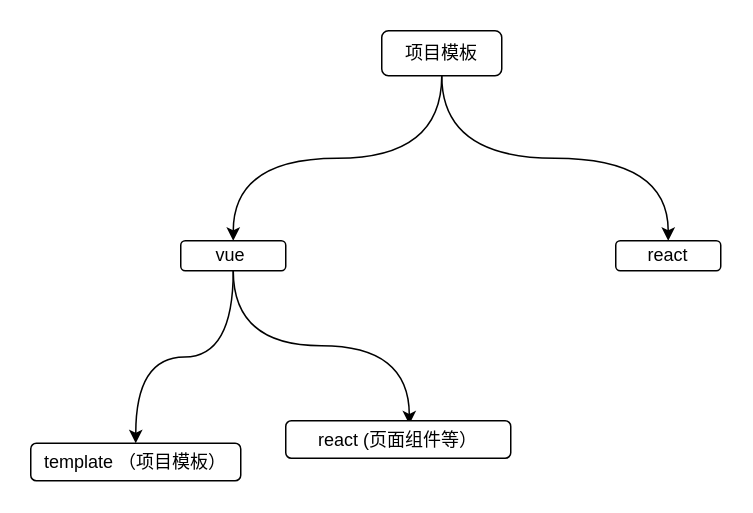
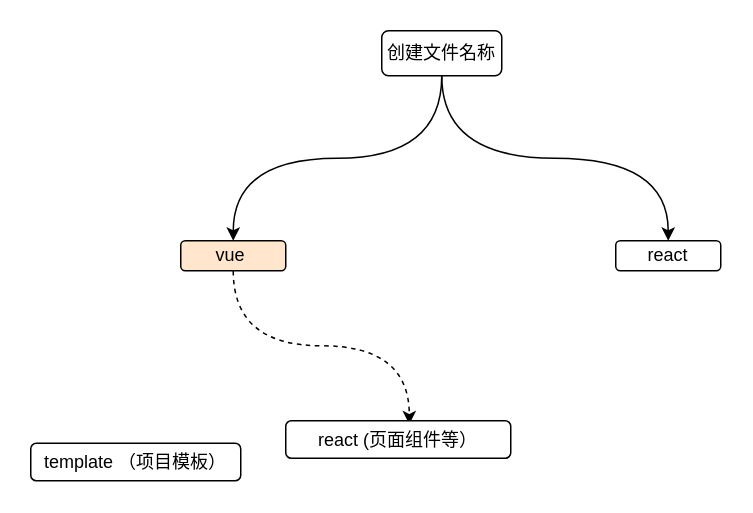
  <mxCell id="0" />
  <mxCell id="1" parent="0" />
  <mxCell id="2" style="edgeStyle=orthogonalEdgeStyle;curved=1;rounded=0;orthogonalLoop=1;jettySize=auto;html=1;exitX=0.5;exitY=1;exitDx=0;exitDy=0;" edge="1" parent="1" source="4" target="7"><mxGeometry relative="1" as="geometry" /></mxCell>
  <mxCell id="3" style="edgeStyle=orthogonalEdgeStyle;curved=1;rounded=0;orthogonalLoop=1;jettySize=auto;html=1;exitX=0.5;exitY=1;exitDx=0;exitDy=0;entryX=0.5;entryY=0;entryDx=0;entryDy=0;" edge="1" parent="1" source="4" target="8"><mxGeometry relative="1" as="geometry" /></mxCell>
- <mxCell id="4" value="项目模板" style="rounded=1;whiteSpace=wrap;html=1;" vertex="1" parent="1"><mxGeometry x="254" y="20" width="80" height="30" as="geometry" /></mxCell>
- <mxCell id="5" style="edgeStyle=orthogonalEdgeStyle;curved=1;rounded=0;orthogonalLoop=1;jettySize=auto;html=1;exitX=0.5;exitY=1;exitDx=0;exitDy=0;" edge="1" parent="1" source="7" target="9"><mxGeometry relative="1" as="geometry" /></mxCell>
- <mxCell id="6" style="edgeStyle=orthogonalEdgeStyle;curved=1;rounded=0;orthogonalLoop=1;jettySize=auto;html=1;exitX=0.5;exitY=1;exitDx=0;exitDy=0;entryX=0.549;entryY=0.099;entryDx=0;entryDy=0;entryPerimeter=0;" edge="1" parent="1" source="7" target="10"><mxGeometry relative="1" as="geometry" /></mxCell>
- <mxCell id="7" value="vue&amp;nbsp;" style="rounded=1;whiteSpace=wrap;html=1;" vertex="1" parent="1"><mxGeometry x="120" y="160" width="70" height="20" as="geometry" /></mxCell>
+ <mxCell id="4" value="创建文件名称" style="rounded=1;whiteSpace=wrap;html=1;" vertex="1" parent="1"><mxGeometry x="254" y="20" width="80" height="30" as="geometry" /></mxCell>
+ <mxCell id="6" style="edgeStyle=orthogonalEdgeStyle;curved=1;rounded=0;orthogonalLoop=1;jettySize=auto;html=1;exitX=0.5;exitY=1;exitDx=0;exitDy=0;entryX=0.549;entryY=0.099;entryDx=0;entryDy=0;entryPerimeter=0;dashed=1;" edge="1" parent="1" source="7" target="10"><mxGeometry relative="1" as="geometry" /></mxCell>
+ <mxCell id="7" value="vue&amp;nbsp;" style="rounded=1;whiteSpace=wrap;html=1;fillColor=#ffe6cc;" vertex="1" parent="1"><mxGeometry x="120" y="160" width="70" height="20" as="geometry" /></mxCell>
  <mxCell id="8" value="react" style="rounded=1;whiteSpace=wrap;html=1;" vertex="1" parent="1"><mxGeometry x="410" y="160" width="70" height="20" as="geometry" /></mxCell>
  <mxCell id="9" value="template （项目模板）" style="rounded=1;whiteSpace=wrap;html=1;" vertex="1" parent="1"><mxGeometry x="20" y="295" width="140" height="25" as="geometry" /></mxCell>
  <mxCell id="10" value="react (页面组件等）" style="rounded=1;whiteSpace=wrap;html=1;" vertex="1" parent="1"><mxGeometry x="190" y="280" width="150" height="25" as="geometry" /></mxCell>
